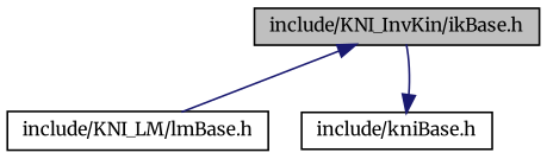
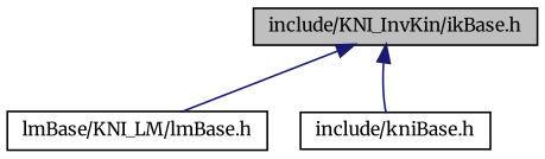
  digraph {
    fontname=Merriweather
    node [color=black fillcolor=white fontname=Merriweather fontsize=10 shape=record style=filled]
    edge [color=midnightblue dir=back fontname=Merriweather fontsize=10 labelfontname="FreeSans.ttf" labelfontsize=10 style=solid]
    n1 [fillcolor=grey75 fontcolor=black height=0.2 label="include/KNI_InvKin/ikBase.h" width=0.4]
-   n2 [height=0.2 label="include/KNI_LM/lmBase.h" width=0.4]
+   n2 [height=0.2 label="lmBase/KNI_LM/lmBase.h" width=0.4]
    n3 [height=0.2 label="include/kniBase.h" width=0.4]
    n1 -> n2
-   n3 -> n1
+   n1 -> n3
  }
